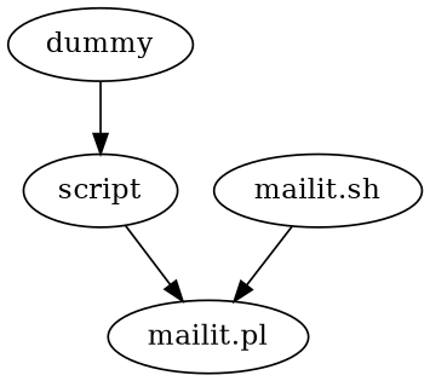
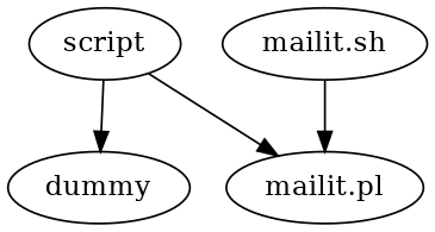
  digraph {
    node [type=script interpreter=bash]
    dummy [type=dummy interpreter=""]
    script [output="/tmp/hpipe/examples/email/output/${bizdate}/script" script="script.sh ${bizdate} 'space and' 'XX YY' xxx-asdf_rr.sh ${job_report}"]
    "mailit.pl" [interpreter=perl output="/tmp/hpipe/examples/email/output/${bizdate}/mailit.pl" script="mailit.pl ${bizdate} ${job_report}"]
    "mailit.sh" [output="/tmp/hpipe/examples/email/output/${bizdate}/mailit.sh" script="mailit.sh ${bizdate} ${job_report}"]
-   dummy -> script
+   script -> dummy
    script -> "mailit.pl" [nonstrict=true]
    "mailit.sh" -> "mailit.pl"
  }
